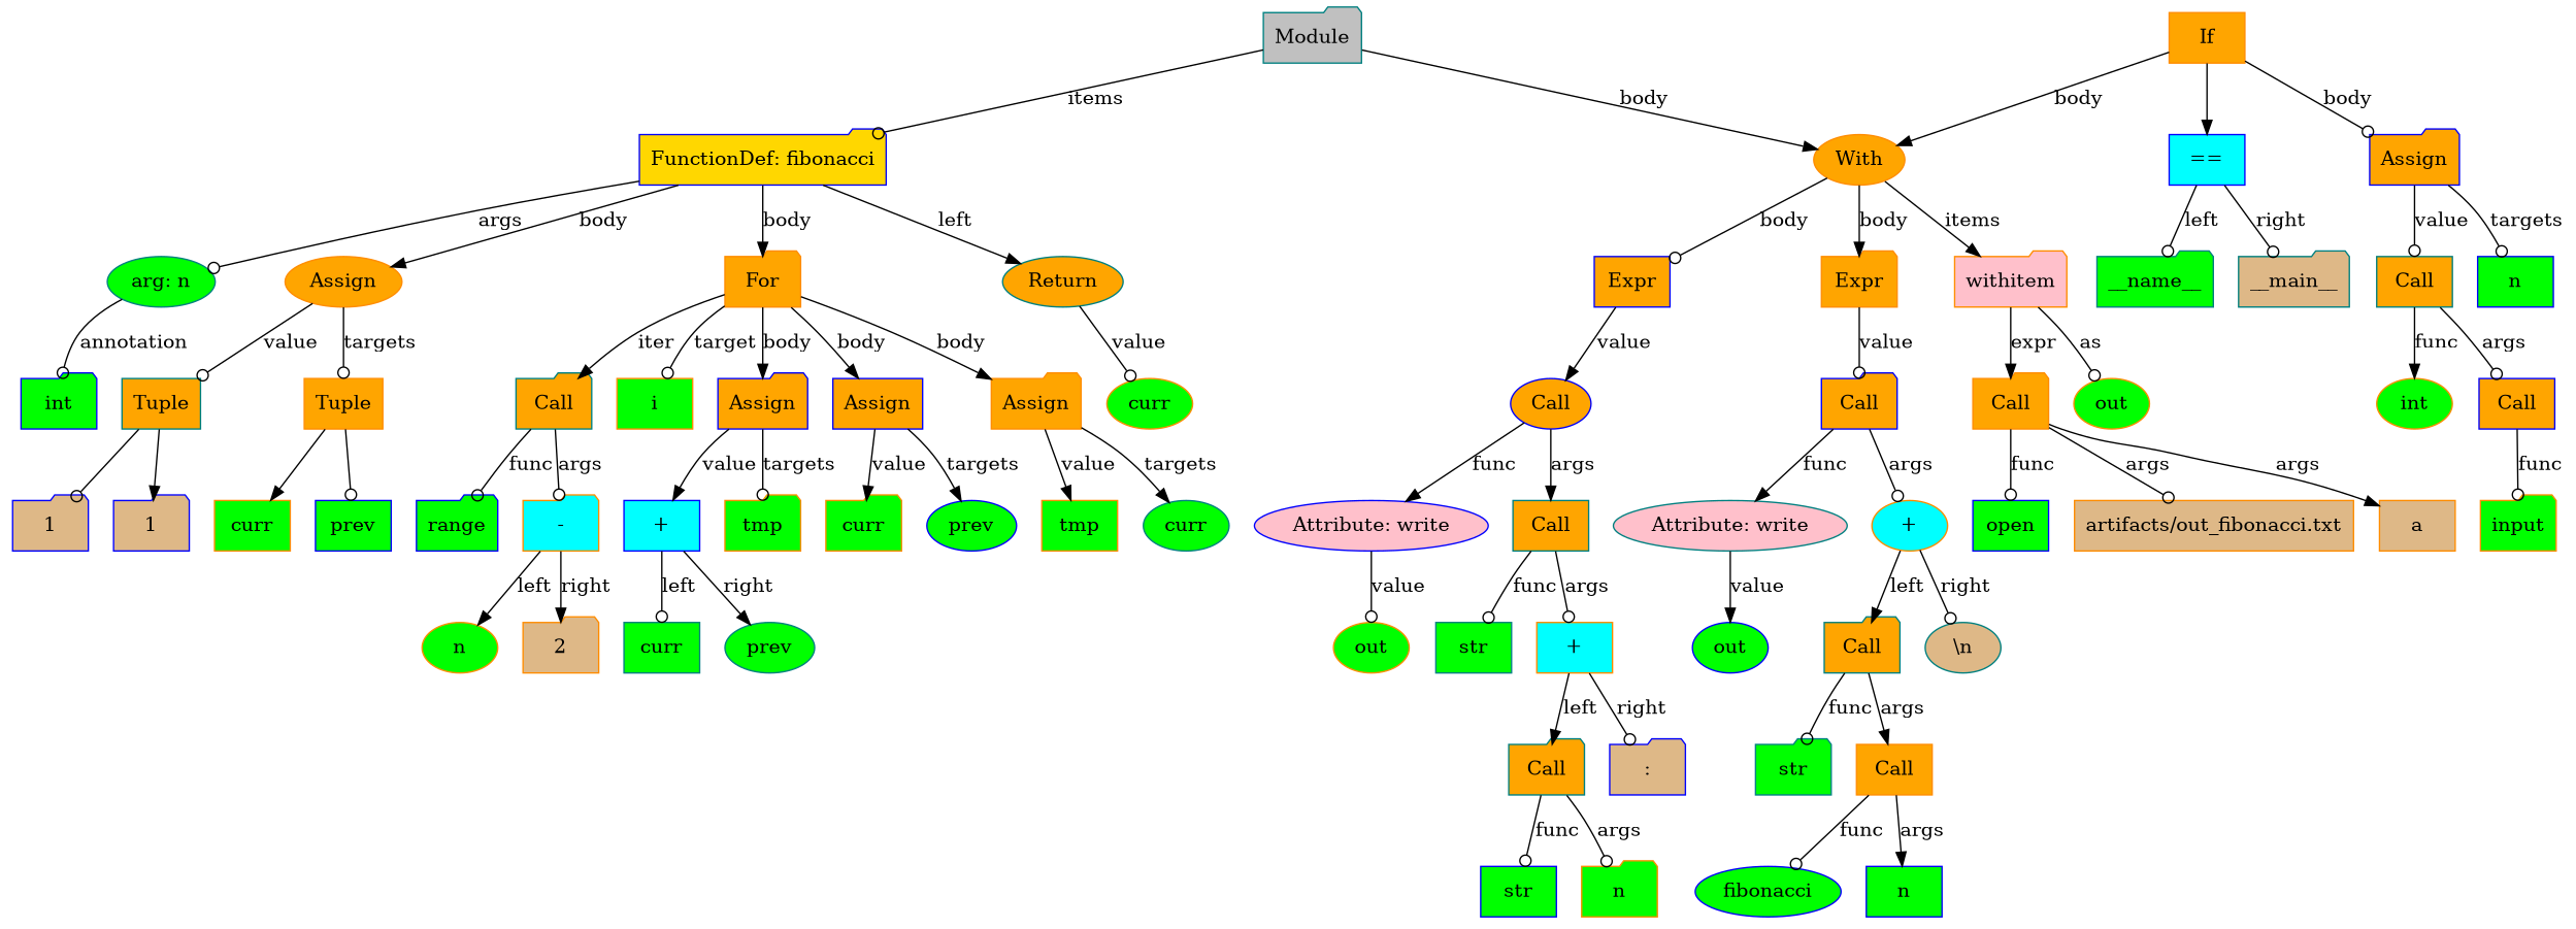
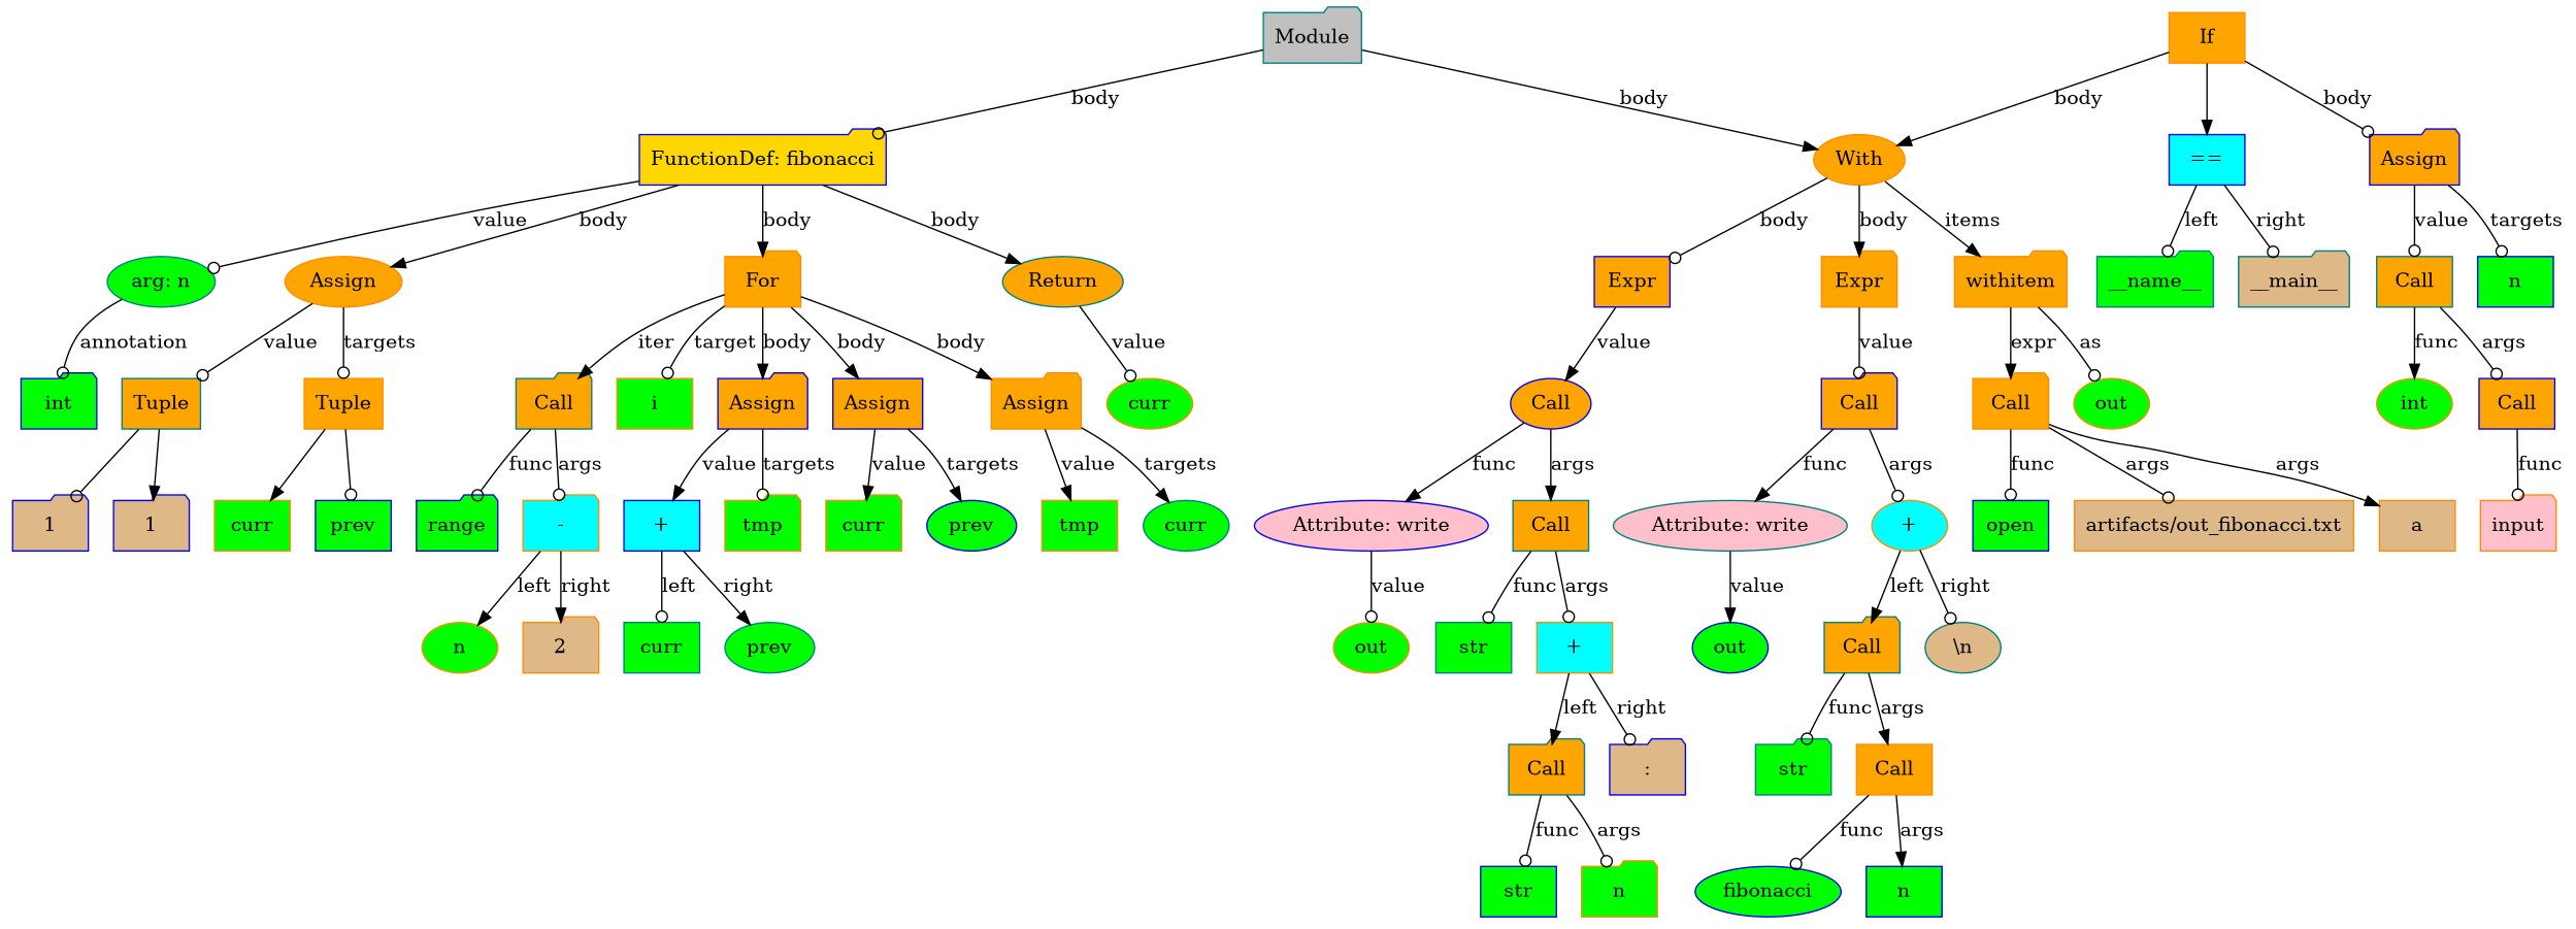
  digraph {
    node [color=darkorange fillcolor=green shape=folder style=filled]
    edge [arrowhead=odot]
    n1 [color=teal fillcolor=grey label=Module]
    n2 [color=blue fillcolor=gold label="FunctionDef: fibonacci"]
    n3 [fillcolor=orange label=With shape=ellipse]
    n4 [color=teal label="arg: n" shape=ellipse]
    n5 [fillcolor=orange label=Assign shape=ellipse]
    n6 [fillcolor=orange label=For]
    n7 [color=teal fillcolor=orange label=Return shape=ellipse]
    n8 [fillcolor=orange label=If shape=box]
    n9 [color=blue fillcolor=aqua label="==" shape=box]
    n10 [color=blue fillcolor=orange label=Assign]
    n11 [color=blue label=int]
    n12 [color=teal fillcolor=orange label=Tuple shape=box]
    n13 [fillcolor=orange label=Tuple shape=box]
    n14 [color=teal fillcolor=orange label=Call]
    n15 [label=i shape=box]
    n16 [color=blue fillcolor=orange label=Assign]
    n17 [color=blue fillcolor=orange label=Assign shape=box]
    n18 [fillcolor=orange label=Assign]
    n19 [label=curr shape=ellipse]
    n20 [color=blue fillcolor=burlywood label=1]
    n21 [color=blue fillcolor=burlywood label=1]
    n22 [label=curr shape=box]
    n23 [color=blue label=prev shape=box]
    n24 [color=blue label=range]
    n25 [fillcolor=aqua label="-"]
    n26 [color=blue fillcolor=aqua label="+" shape=box]
    n27 [label=tmp]
    n28 [label=curr]
    n29 [color=blue label=prev shape=ellipse]
    n30 [label=tmp shape=box]
    n31 [color=teal label=curr shape=ellipse]
    n32 [label=n shape=ellipse]
    n33 [fillcolor=burlywood label=2]
    n34 [color=teal label=curr shape=box]
    n35 [color=teal label=prev shape=ellipse]
    n36 [color=teal label=__name__]
    n37 [color=teal fillcolor=burlywood label=__main__]
    n38 [color=teal fillcolor=orange label=Call shape=box]
    n39 [color=blue label=n shape=box]
    n40 [color=blue fillcolor=orange label=Expr shape=box]
    n41 [fillcolor=orange label=Expr]
-   n42 [fillcolor=pink label=withitem]
+   n42 [fillcolor=orange label=withitem]
    n43 [label=int shape=ellipse]
    n44 [color=blue fillcolor=orange label=Call shape=box]
-   n45 [label=input]
+   n45 [fillcolor=pink label=input]
    n46 [color=blue fillcolor=orange label=Call shape=ellipse]
    n47 [color=blue fillcolor=orange label=Call]
    n48 [fillcolor=orange label=Call]
    n49 [label=out shape=ellipse]
    n50 [color=blue fillcolor=pink label="Attribute: write" shape=ellipse]
    n51 [color=teal fillcolor=orange label=Call shape=box]
    n52 [label=out shape=ellipse]
    n53 [color=teal label=str shape=box]
    n54 [fillcolor=aqua label="+" shape=box]
    n55 [color=teal fillcolor=orange label=Call]
    n56 [color=blue fillcolor=burlywood label="\ :\ "]
    n57 [color=blue label=str shape=box]
    n58 [label=n]
    n59 [color=teal fillcolor=pink label="Attribute: write" shape=ellipse]
    n60 [fillcolor=aqua label="+" shape=ellipse]
    n61 [color=blue label=out shape=ellipse]
    n62 [color=teal fillcolor=orange label=Call]
    n63 [color=teal fillcolor=burlywood label="\\n" shape=ellipse]
    n64 [color=teal label=str]
    n65 [fillcolor=orange label=Call shape=box]
    n66 [color=blue label=fibonacci shape=ellipse]
    n67 [color=blue label=n shape=box]
    n68 [color=blue label=open shape=box]
    n69 [fillcolor=burlywood label="artifacts/out_fibonacci\.txt" shape=box]
    n70 [fillcolor=burlywood label=a shape=box]
-   n1 -> n2 [label=items]
+   n1 -> n2 [label=body]
    n1 -> n3 [arrowhead=normal label=body]
-   n2 -> n4 [label=args]
+   n2 -> n4 [label=value]
    n2 -> n5 [arrowhead=normal label=body]
    n2 -> n6 [arrowhead=normal label=body]
-   n2 -> n7 [arrowhead=normal label=left]
+   n2 -> n7 [arrowhead=normal label=body]
    n3 -> n40 [label=body]
    n3 -> n41 [arrowhead=normal label=body]
    n3 -> n42 [arrowhead=normal label=items]
    n4 -> n11 [label=annotation]
    n5 -> n12 [label=value]
    n5 -> n13 [label=targets]
    n6 -> n14 [arrowhead=normal label=iter]
    n6 -> n15 [label=target]
    n6 -> n16 [arrowhead=normal label=body]
    n6 -> n17 [arrowhead=normal label=body]
    n6 -> n18 [arrowhead=normal label=body]
    n7 -> n19 [label=value]
    n8 -> n3 [arrowhead=normal label=body]
    n8 -> n9 [arrowhead=normal]
    n8 -> n10 [label=body]
    n9 -> n36 [label=left]
    n9 -> n37 [label=right]
    n10 -> n38 [label=value]
    n10 -> n39 [label=targets]
    n12 -> n20
    n12 -> n21 [arrowhead=normal]
    n13 -> n22 [arrowhead=normal]
    n13 -> n23
    n14 -> n24 [label=func]
    n14 -> n25 [label=args]
    n16 -> n26 [arrowhead=normal label=value]
    n16 -> n27 [label=targets]
    n17 -> n28 [arrowhead=normal label=value]
    n17 -> n29 [arrowhead=normal label=targets]
    n18 -> n30 [arrowhead=normal label=value]
    n18 -> n31 [arrowhead=normal label=targets]
    n25 -> n32 [arrowhead=normal label=left]
    n25 -> n33 [arrowhead=normal label=right]
    n26 -> n34 [label=left]
    n26 -> n35 [arrowhead=normal label=right]
    n38 -> n43 [arrowhead=normal label=func]
    n38 -> n44 [label=args]
    n40 -> n46 [arrowhead=normal label=value]
    n41 -> n47 [label=value]
    n42 -> n48 [arrowhead=normal label=expr]
    n42 -> n49 [label=as]
    n44 -> n45 [label=func]
    n46 -> n50 [arrowhead=normal label=func]
    n46 -> n51 [arrowhead=normal label=args]
    n47 -> n59 [arrowhead=normal label=func]
    n47 -> n60 [label=args]
    n48 -> n68 [label=func]
    n48 -> n69 [label=args]
    n48 -> n70 [arrowhead=normal label=args]
    n50 -> n52 [label=value]
    n51 -> n53 [label=func]
    n51 -> n54 [label=args]
    n54 -> n55 [arrowhead=normal label=left]
    n54 -> n56 [label=right]
    n55 -> n57 [label=func]
    n55 -> n58 [label=args]
    n59 -> n61 [arrowhead=normal label=value]
    n60 -> n62 [arrowhead=normal label=left]
    n60 -> n63 [label=right]
    n62 -> n64 [label=func]
    n62 -> n65 [arrowhead=normal label=args]
    n65 -> n66 [label=func]
    n65 -> n67 [arrowhead=normal label=args]
  }
